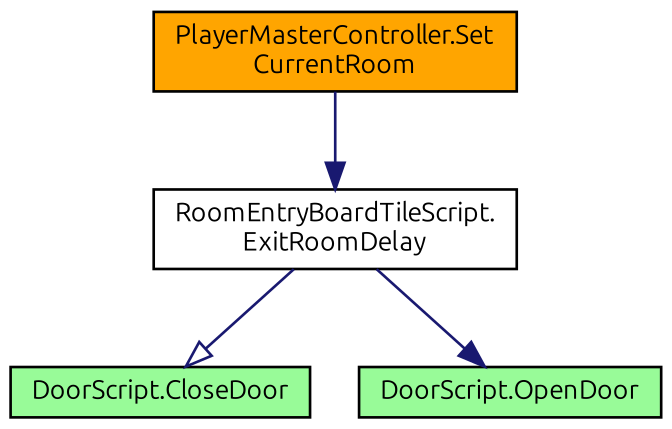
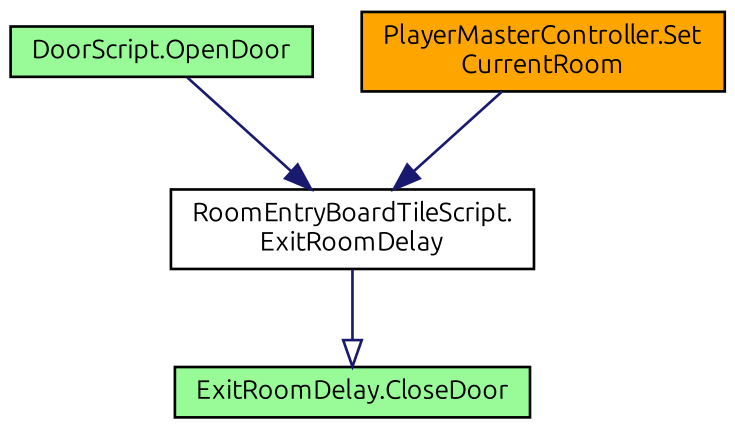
  digraph {
    fontname=Ubuntu
    rankdir=TB
    node [color=black fillcolor=palegreen fontname=Ubuntu fontsize=10 shape=record style=filled]
    edge [arrowhead=normal color=midnightblue fontname=Ubuntu fontsize=10 labelfontname=Helvetica labelfontsize=10 style=solid]
    n1 [fillcolor=white fontcolor=black height=0.2 label="RoomEntryBoardTileScript.\lExitRoomDelay" width=0.4]
-   n2 [height=0.2 label="DoorScript.CloseDoor" width=0.4]
+   n2 [height=0.2 label="ExitRoomDelay.CloseDoor" width=0.4]
    n3 [height=0.2 label="DoorScript.OpenDoor" width=0.4]
    n4 [fillcolor=orange height=0.2 label="PlayerMasterController.Set\lCurrentRoom" width=0.4]
    n1 -> n2 [arrowhead=onormal]
-   n1 -> n3
+   n3 -> n1
    n4 -> n1
  }
